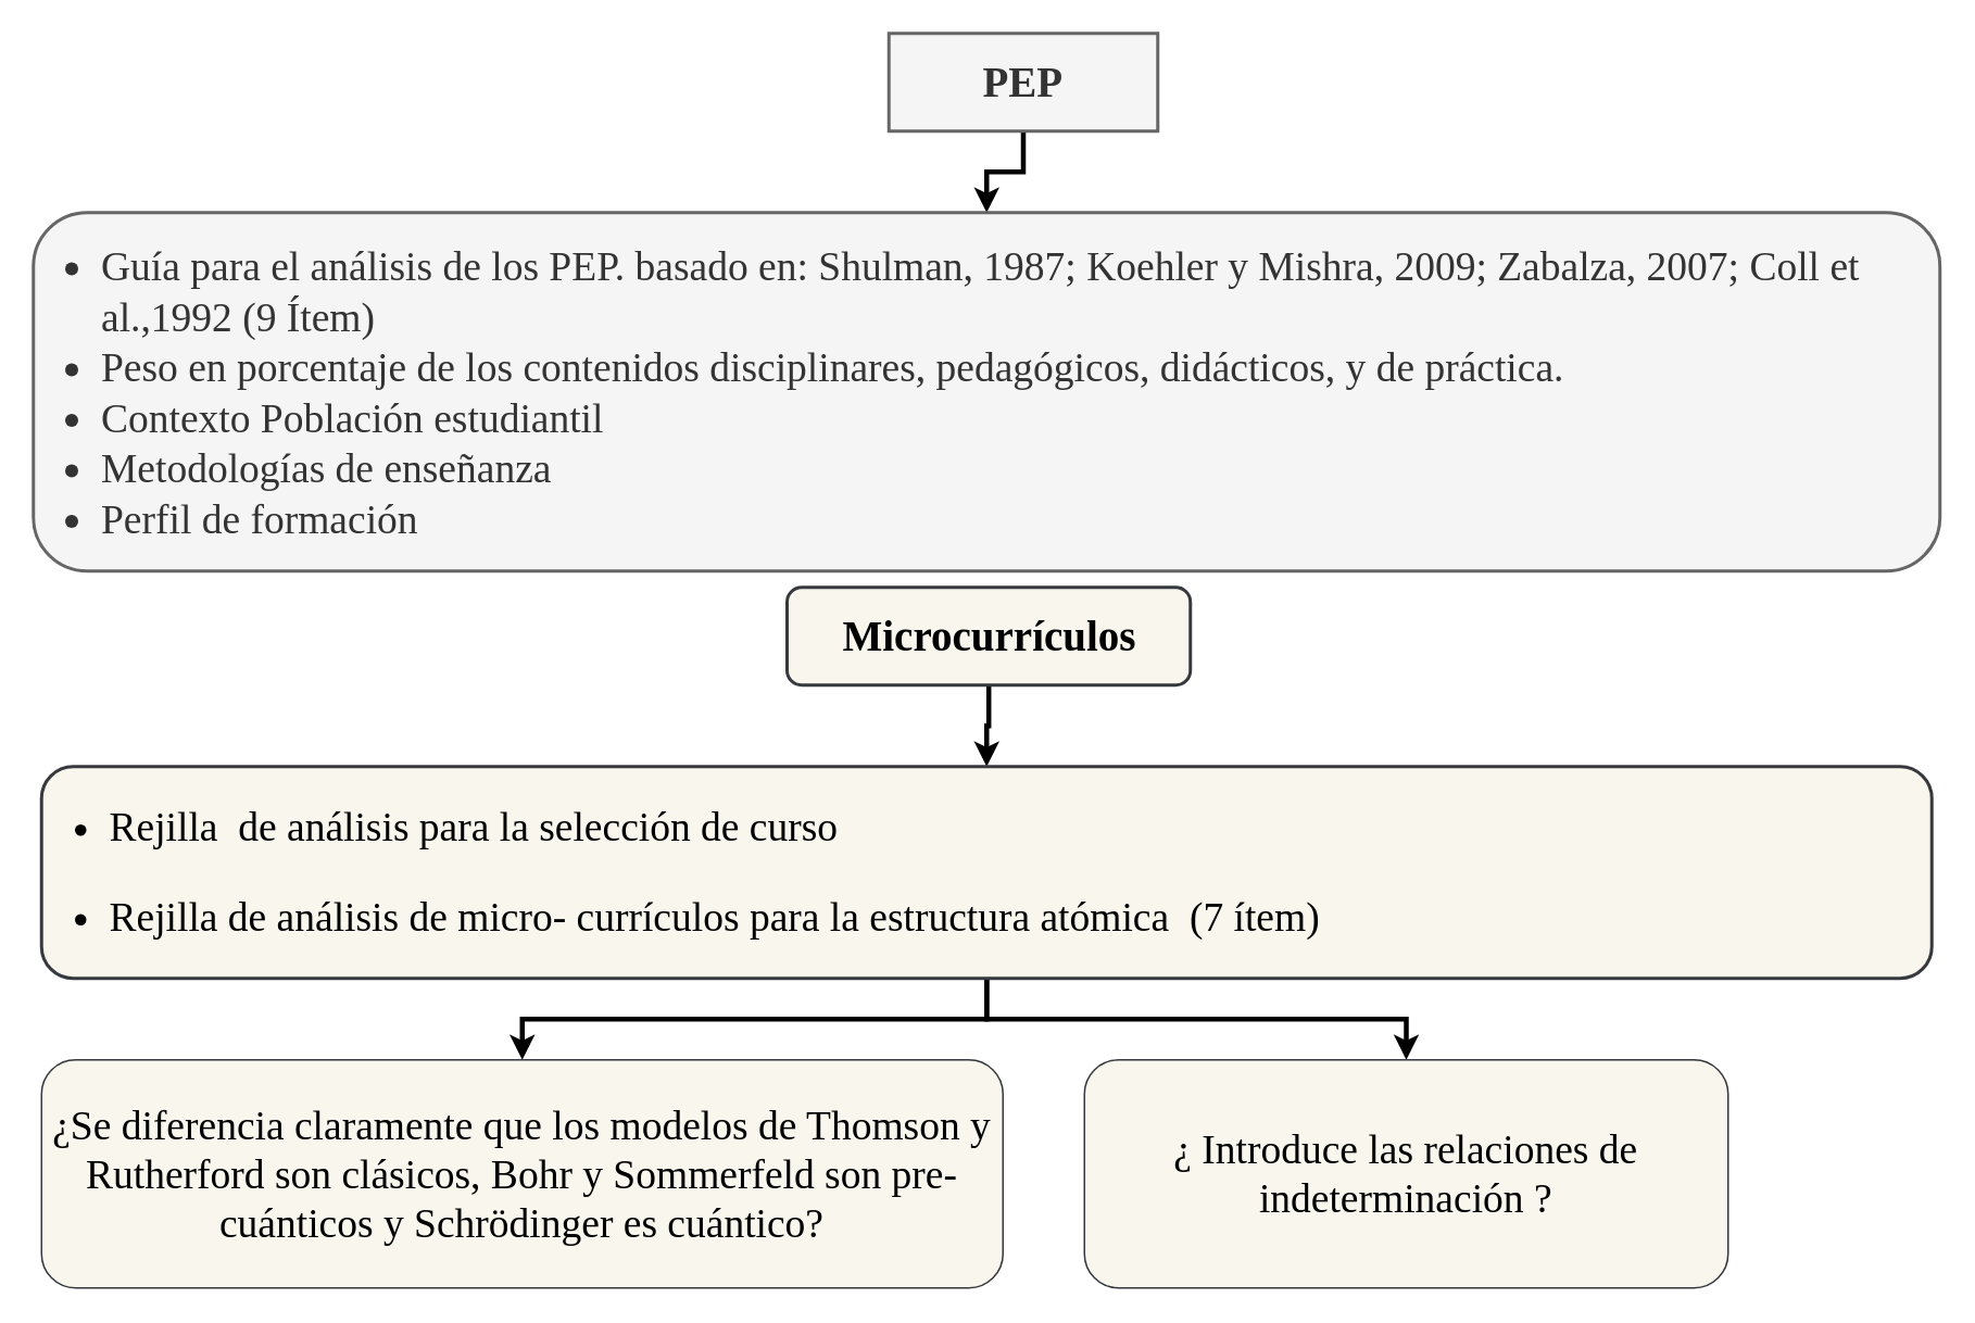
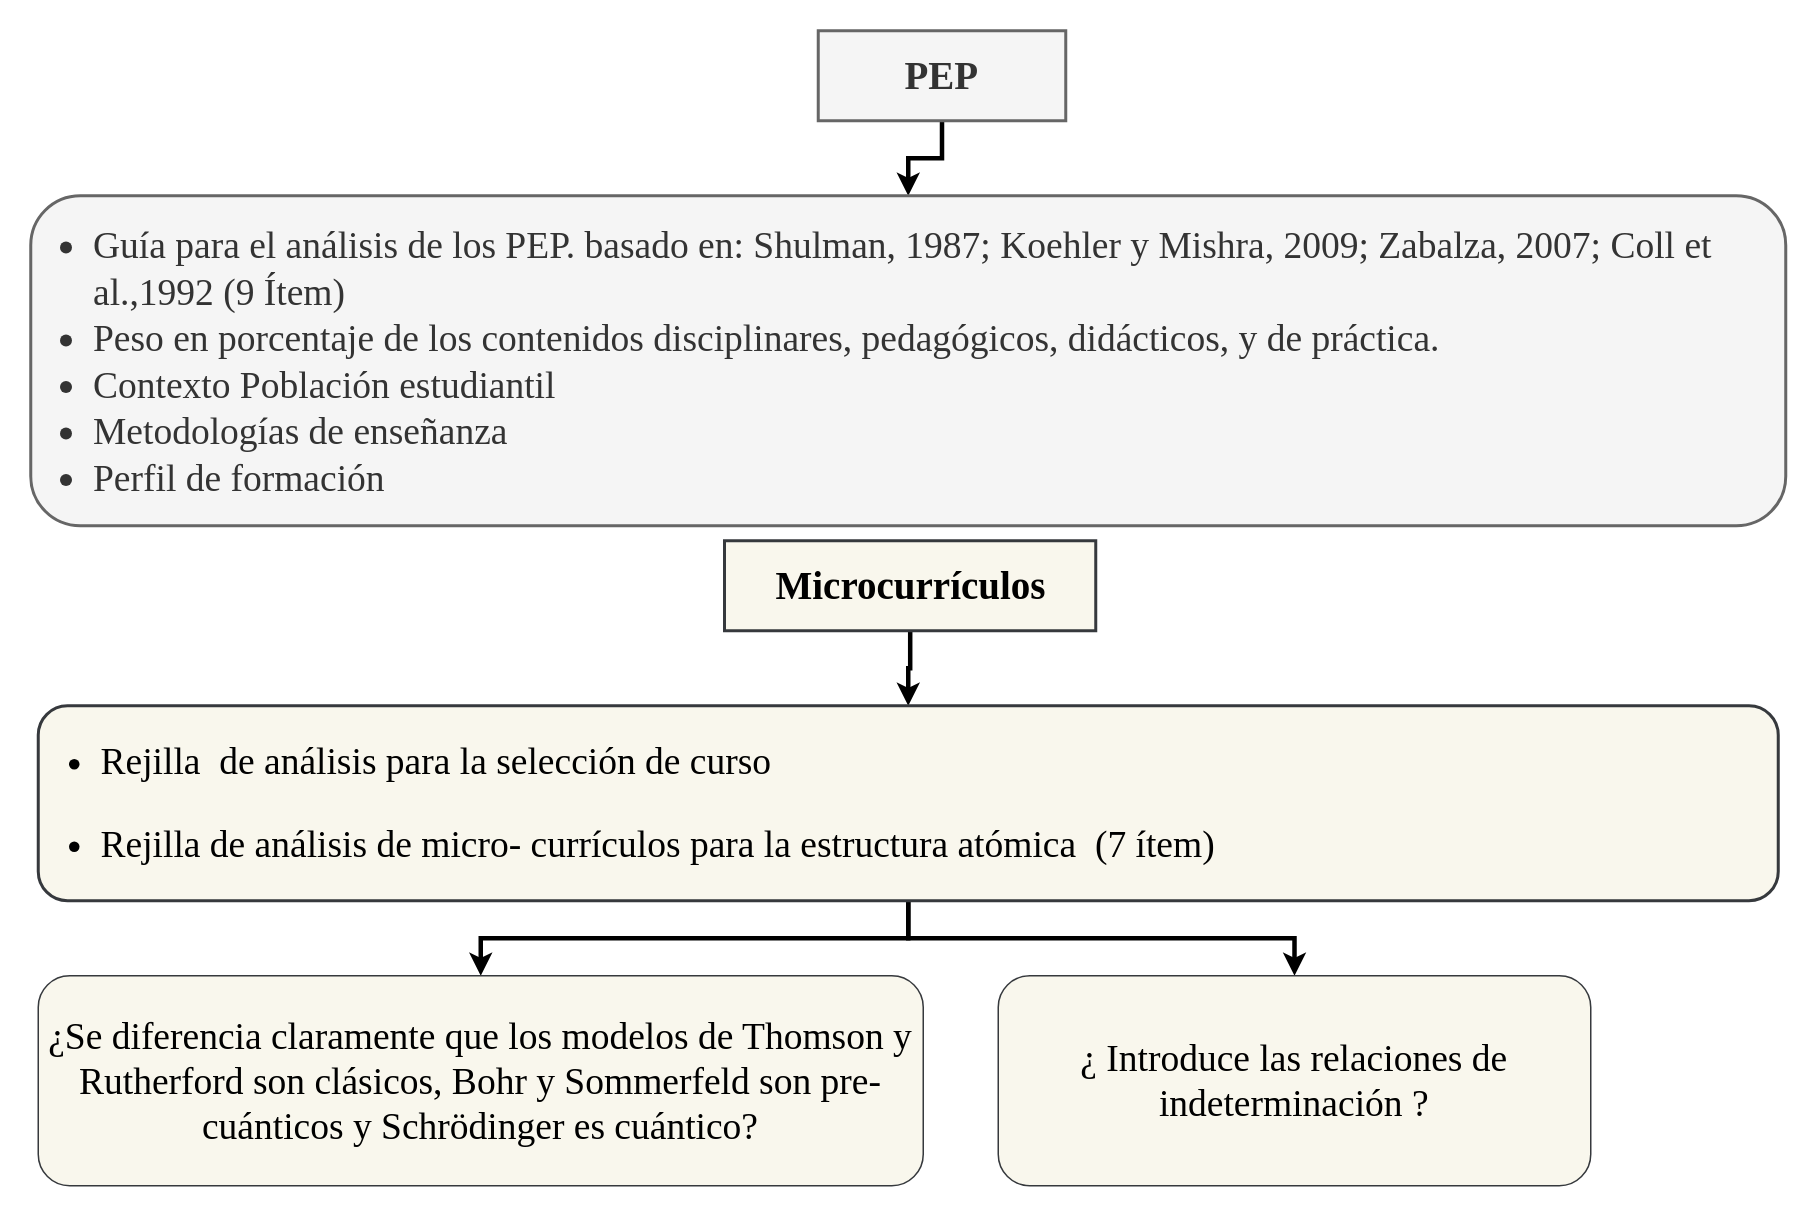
  <mxCell id="0" />
  <mxCell id="1" parent="0" />
  <mxCell id="2" style="edgeStyle=orthogonalEdgeStyle;rounded=0;orthogonalLoop=1;jettySize=auto;html=1;strokeWidth=3;" edge="1" parent="1" source="3" target="4"><mxGeometry relative="1" as="geometry" /></mxCell>
  <mxCell id="3" value="PEP" style="rounded=0;whiteSpace=wrap;html=1;fontFamily=Verdana;fontSize=26;fontStyle=1;fillColor=#f5f5f5;fontColor=#333333;strokeColor=#666666;strokeWidth=2;" vertex="1" parent="1"><mxGeometry x="545" y="20" width="165" height="60" as="geometry" /></mxCell>
  <mxCell id="4" value="&lt;ul&gt;&lt;li&gt;&lt;font face=&quot;Verdana&quot;&gt;Guía para el análisis de los PEP. basado en: Shulman, 1987; Koehler y Mishra, 2009; Zabalza, 2007; Coll et al.,1992 (9 Ítem)&lt;/font&gt;&lt;/li&gt;&lt;li&gt;&lt;font face=&quot;Verdana&quot;&gt;Peso en porcentaje de los contenidos disciplinares, pedagógicos, didácticos, y de práctica.&amp;nbsp;&lt;/font&gt;&lt;/li&gt;&lt;li&gt;&lt;font face=&quot;Verdana&quot;&gt;Contexto Población estudiantil&amp;nbsp;&lt;/font&gt;&lt;/li&gt;&lt;li&gt;&lt;font face=&quot;Verdana&quot;&gt;Metodologías de enseñanza&lt;/font&gt;&lt;/li&gt;&lt;li&gt;&lt;font face=&quot;Verdana&quot;&gt;Perfil de formación&lt;/font&gt;&lt;/li&gt;&lt;/ul&gt;" style="rounded=1;whiteSpace=wrap;html=1;align=left;fillColor=#f5f5f5;fontColor=#333333;strokeColor=#666666;strokeWidth=2;fontSize=25;" vertex="1" parent="1"><mxGeometry x="20" y="130" width="1170" height="220" as="geometry" /></mxCell>
  <mxCell id="5" style="edgeStyle=orthogonalEdgeStyle;rounded=0;orthogonalLoop=1;jettySize=auto;html=1;strokeWidth=3;" edge="1" parent="1" source="6" target="9"><mxGeometry relative="1" as="geometry" /></mxCell>
- <mxCell id="6" value="Microcurrículos" style="whiteSpace=wrap;html=1;fontFamily=Verdana;fontSize=26;fontStyle=1;fillColor=#f9f7ed;strokeColor=#36393d;strokeWidth=2;rounded=1;" vertex="1" parent="1"><mxGeometry x="482.5" y="360" width="247.5" height="60" as="geometry" /></mxCell>
+ <mxCell id="6" value="Microcurrículos" style="rounded=0;whiteSpace=wrap;html=1;fontFamily=Verdana;fontSize=26;fontStyle=1;fillColor=#f9f7ed;strokeColor=#36393d;strokeWidth=2;" vertex="1" parent="1"><mxGeometry x="482.5" y="360" width="247.5" height="60" as="geometry" /></mxCell>
  <mxCell id="7" style="edgeStyle=orthogonalEdgeStyle;rounded=0;orthogonalLoop=1;jettySize=auto;html=1;entryX=0.5;entryY=0;entryDx=0;entryDy=0;strokeWidth=3;" edge="1" parent="1" source="9" target="10"><mxGeometry relative="1" as="geometry" /></mxCell>
  <mxCell id="8" style="edgeStyle=orthogonalEdgeStyle;rounded=0;orthogonalLoop=1;jettySize=auto;html=1;entryX=0.5;entryY=0;entryDx=0;entryDy=0;strokeWidth=3;" edge="1" parent="1" source="9" target="11"><mxGeometry relative="1" as="geometry" /></mxCell>
  <mxCell id="9" value="&lt;ul&gt;&lt;li&gt;Rejilla&amp;nbsp; de análisis para la selección de curso&lt;/li&gt;&lt;/ul&gt;&lt;ul&gt;&lt;li&gt;Rejilla de análisis de micro- currículos para la estructura atómica&amp;nbsp; (7 ítem)&lt;/li&gt;&lt;/ul&gt;" style="rounded=1;whiteSpace=wrap;html=1;align=left;fillColor=#f9f7ed;strokeColor=#36393d;strokeWidth=2;fontFamily=Verdana;fontSize=25;" vertex="1" parent="1"><mxGeometry x="25" y="470" width="1160" height="130" as="geometry" /></mxCell>
  <mxCell id="10" value="¿Se diferencia claramente que los modelos de Thomson y Rutherford son clásicos, Bohr y Sommerfeld son pre-cuánticos y Schrödinger es cuántico?" style="rounded=1;whiteSpace=wrap;html=1;fontFamily=Verdana;fontSize=25;fillColor=#f9f7ed;strokeColor=#36393d;" vertex="1" parent="1"><mxGeometry x="25" y="650" width="590" height="140" as="geometry" /></mxCell>
  <mxCell id="11" value="&lt;span style=&quot;text-align: left;&quot;&gt;¿ Introduce las relaciones de indeterminación ?&lt;/span&gt;" style="rounded=1;whiteSpace=wrap;html=1;fontFamily=Verdana;fontSize=25;fillColor=#f9f7ed;strokeColor=#36393d;fontColor=#000000;" vertex="1" parent="1"><mxGeometry x="665" y="650" width="395" height="140" as="geometry" /></mxCell>
